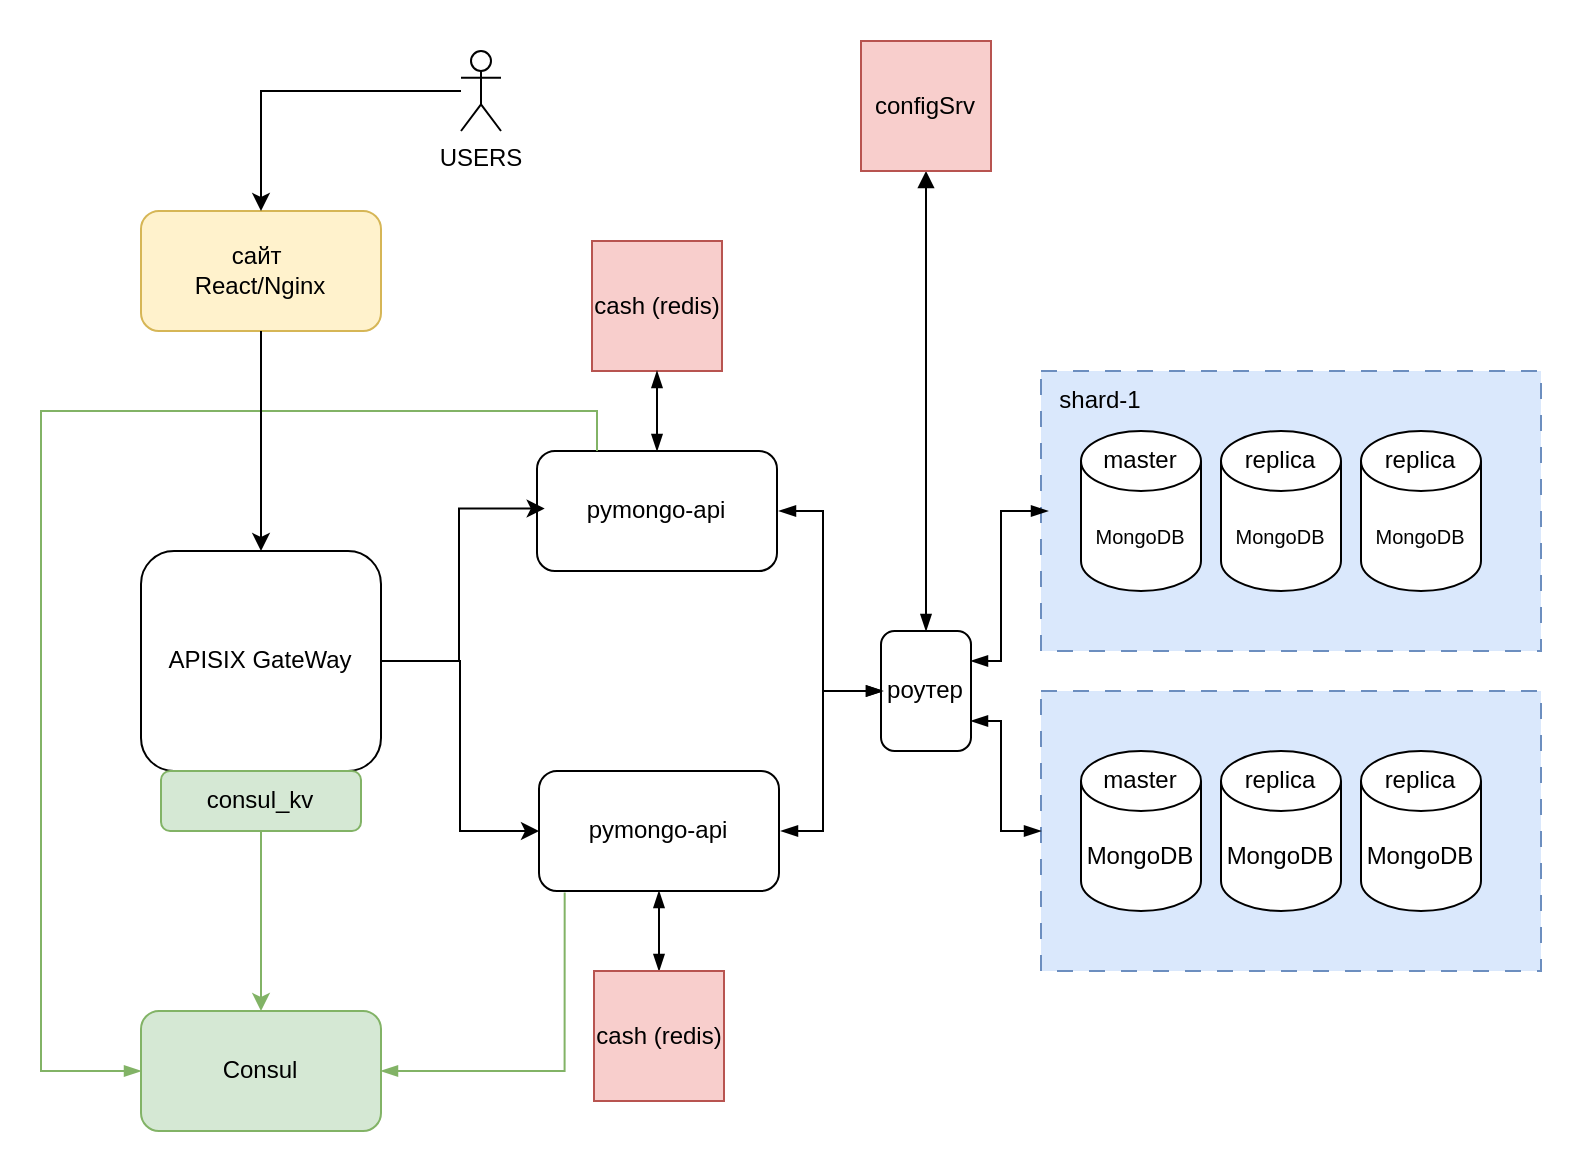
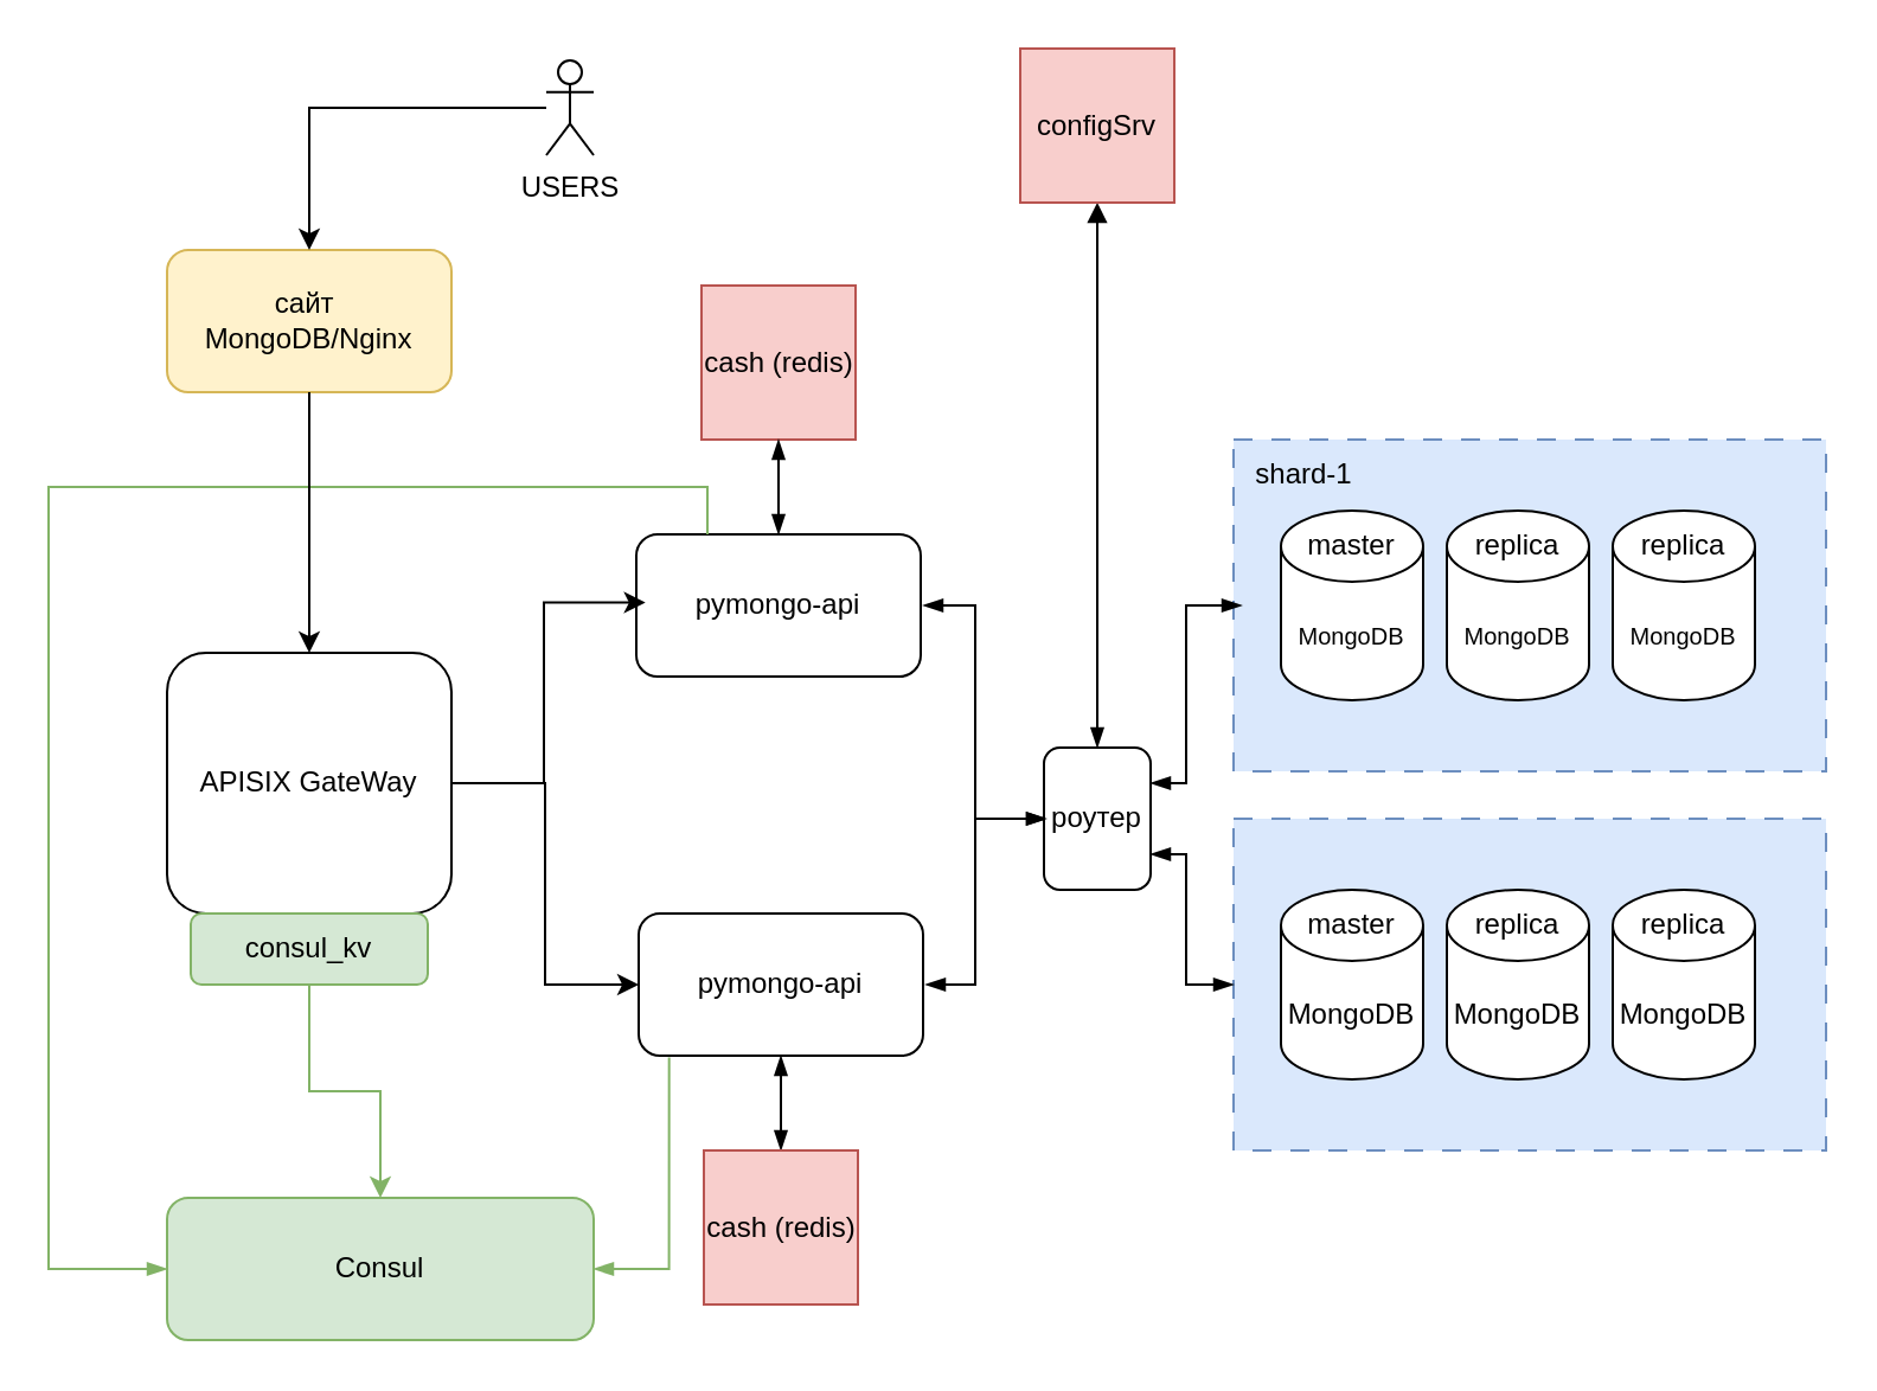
  <mxCell id="0" />
  <mxCell id="1" parent="0" />
  <mxCell id="2" value="" style="rounded=0;whiteSpace=wrap;html=1;strokeColor=#6c8ebf;dashed=1;dashPattern=8 8;fillColor=#dae8fc;" parent="1" vertex="1"><mxGeometry x="520" y="185" width="250" height="140" as="geometry" /></mxCell>
  <mxCell id="3" value="" style="rounded=0;whiteSpace=wrap;html=1;dashed=1;dashPattern=8 8;strokeWidth=1;perimeterSpacing=7;shadow=0;glass=0;fillColor=#dae8fc;strokeColor=#6c8ebf;" parent="1" vertex="1"><mxGeometry x="520" y="345" width="250" height="140" as="geometry" /></mxCell>
  <mxCell id="4" value="&lt;font style=&quot;font-size: 10px;&quot;&gt;MongoDB&lt;/font&gt;" style="shape=cylinder3;whiteSpace=wrap;html=1;boundedLbl=1;backgroundOutline=1;size=15;" parent="1" vertex="1"><mxGeometry x="540" y="215" width="60" height="80" as="geometry" /></mxCell>
  <mxCell id="5" style="edgeStyle=orthogonalEdgeStyle;rounded=0;orthogonalLoop=1;jettySize=auto;html=1;entryX=0.5;entryY=1;entryDx=0;entryDy=0;startArrow=blockThin;startFill=1;endArrow=blockThin;endFill=1;" parent="1" source="6" target="21" edge="1"><mxGeometry relative="1" as="geometry" /></mxCell>
  <mxCell id="6" value="pymongo-api" style="rounded=1;whiteSpace=wrap;html=1;" parent="1" vertex="1"><mxGeometry x="269" y="385" width="120" height="60" as="geometry" /></mxCell>
  <mxCell id="7" value="MongoDB" style="shape=cylinder3;whiteSpace=wrap;html=1;boundedLbl=1;backgroundOutline=1;size=15;" parent="1" vertex="1"><mxGeometry x="540" y="375" width="60" height="80" as="geometry" /></mxCell>
  <mxCell id="8" style="edgeStyle=orthogonalEdgeStyle;rounded=0;orthogonalLoop=1;jettySize=auto;html=1;exitX=1;exitY=0.25;exitDx=0;exitDy=0;startArrow=blockThin;startFill=1;endArrow=blockThin;endFill=1;" parent="1" edge="1" source="27"><mxGeometry relative="1" as="geometry"><mxPoint x="466" y="315" as="sourcePoint" /><mxPoint x="523.5" y="255" as="targetPoint" /><Array as="points"><mxPoint x="500" y="330" /><mxPoint x="500" y="255" /></Array></mxGeometry></mxCell>
  <mxCell id="9" style="edgeStyle=orthogonalEdgeStyle;rounded=0;orthogonalLoop=1;jettySize=auto;html=1;exitX=1;exitY=0.75;exitDx=0;exitDy=0;startArrow=blockThin;startFill=1;endArrow=blockThin;endFill=1;" parent="1" source="27" edge="1"><mxGeometry relative="1" as="geometry"><mxPoint x="485" y="415" as="sourcePoint" /><mxPoint x="520" y="415" as="targetPoint" /><Array as="points"><mxPoint x="500" y="360" /><mxPoint x="500" y="415" /></Array></mxGeometry></mxCell>
  <mxCell id="10" value="&lt;font style=&quot;font-size: 10px;&quot;&gt;MongoDB&lt;/font&gt;" style="shape=cylinder3;whiteSpace=wrap;html=1;boundedLbl=1;backgroundOutline=1;size=15;" parent="1" vertex="1"><mxGeometry x="610" y="215" width="60" height="80" as="geometry" /></mxCell>
  <mxCell id="11" value="&lt;font style=&quot;font-size: 10px;&quot;&gt;MongoDB&lt;/font&gt;" style="shape=cylinder3;whiteSpace=wrap;html=1;boundedLbl=1;backgroundOutline=1;size=15;" parent="1" vertex="1"><mxGeometry x="680" y="215" width="60" height="80" as="geometry" /></mxCell>
  <mxCell id="12" value="MongoDB" style="shape=cylinder3;whiteSpace=wrap;html=1;boundedLbl=1;backgroundOutline=1;size=15;" parent="1" vertex="1"><mxGeometry x="610" y="375" width="60" height="80" as="geometry" /></mxCell>
  <mxCell id="13" value="MongoDB" style="shape=cylinder3;whiteSpace=wrap;html=1;boundedLbl=1;backgroundOutline=1;size=15;" parent="1" vertex="1"><mxGeometry x="680" y="375" width="60" height="80" as="geometry" /></mxCell>
  <mxCell id="14" value="master" style="text;html=1;align=center;verticalAlign=middle;whiteSpace=wrap;rounded=0;" parent="1" vertex="1"><mxGeometry x="545" y="215" width="50" height="30" as="geometry" /></mxCell>
  <mxCell id="15" value="master" style="text;html=1;align=center;verticalAlign=middle;whiteSpace=wrap;rounded=0;" parent="1" vertex="1"><mxGeometry x="545" y="375" width="50" height="30" as="geometry" /></mxCell>
  <mxCell id="16" value="replica" style="text;html=1;align=center;verticalAlign=middle;whiteSpace=wrap;rounded=0;" parent="1" vertex="1"><mxGeometry x="610" y="215" width="60" height="30" as="geometry" /></mxCell>
  <mxCell id="17" value="replica" style="text;html=1;align=center;verticalAlign=middle;whiteSpace=wrap;rounded=0;" parent="1" vertex="1"><mxGeometry x="680" y="215" width="60" height="30" as="geometry" /></mxCell>
  <mxCell id="18" value="replica" style="text;html=1;align=center;verticalAlign=middle;whiteSpace=wrap;rounded=0;" parent="1" vertex="1"><mxGeometry x="610" y="375" width="60" height="30" as="geometry" /></mxCell>
  <mxCell id="19" value="replica" style="text;html=1;align=center;verticalAlign=middle;whiteSpace=wrap;rounded=0;" parent="1" vertex="1"><mxGeometry x="680" y="375" width="60" height="30" as="geometry" /></mxCell>
  <mxCell id="20" value="shard-1" style="text;html=1;align=center;verticalAlign=middle;whiteSpace=wrap;rounded=0;" parent="1" vertex="1"><mxGeometry x="520" y="185" width="60" height="30" as="geometry" /></mxCell>
  <mxCell id="21" value="cash (redis)" style="whiteSpace=wrap;html=1;aspect=fixed;fillColor=#f8cecc;strokeColor=#b85450;direction=west;" parent="1" vertex="1"><mxGeometry x="296.5" y="485" width="65" height="65" as="geometry" /></mxCell>
  <mxCell id="22" value="pymongo-api" style="rounded=1;whiteSpace=wrap;html=1;" vertex="1" parent="1"><mxGeometry x="268" y="225" width="120" height="60" as="geometry" /></mxCell>
  <mxCell id="23" value="cash (redis)" style="whiteSpace=wrap;html=1;aspect=fixed;fillColor=#f8cecc;strokeColor=#b85450;direction=west;" vertex="1" parent="1"><mxGeometry x="295.5" y="120" width="65" height="65" as="geometry" /></mxCell>
  <mxCell id="24" style="edgeStyle=orthogonalEdgeStyle;rounded=0;orthogonalLoop=1;jettySize=auto;html=1;startArrow=blockThin;startFill=1;endArrow=blockThin;endFill=1;exitX=0.5;exitY=0;exitDx=0;exitDy=0;" edge="1" parent="1" source="23"><mxGeometry relative="1" as="geometry"><mxPoint x="338" y="455" as="sourcePoint" /><mxPoint x="328" y="225" as="targetPoint" /></mxGeometry></mxCell>
  <mxCell id="25" style="edgeStyle=orthogonalEdgeStyle;rounded=0;orthogonalLoop=1;jettySize=auto;html=1;entryX=1;entryY=0.5;entryDx=0;entryDy=0;endArrow=blockThin;endFill=1;startArrow=blockThin;startFill=1;exitX=0;exitY=0.5;exitDx=0;exitDy=0;" edge="1" parent="1"><mxGeometry relative="1" as="geometry"><mxPoint x="441" y="345" as="sourcePoint" /><mxPoint x="389" y="255" as="targetPoint" /><Array as="points"><mxPoint x="411" y="345" /><mxPoint x="411" y="255" /></Array></mxGeometry></mxCell>
  <mxCell id="26" style="edgeStyle=orthogonalEdgeStyle;rounded=0;orthogonalLoop=1;jettySize=auto;html=1;startArrow=blockThin;startFill=1;endArrow=block;endFill=1;" edge="1" parent="1" source="27" target="29"><mxGeometry relative="1" as="geometry" /></mxCell>
  <mxCell id="27" value="роутер" style="rounded=1;whiteSpace=wrap;html=1;" vertex="1" parent="1"><mxGeometry x="440" y="315" width="45" height="60" as="geometry" /></mxCell>
  <mxCell id="28" style="edgeStyle=orthogonalEdgeStyle;rounded=0;orthogonalLoop=1;jettySize=auto;html=1;entryX=1;entryY=0.5;entryDx=0;entryDy=0;endArrow=blockThin;endFill=1;startArrow=blockThin;startFill=1;exitX=0;exitY=0.5;exitDx=0;exitDy=0;" edge="1" parent="1"><mxGeometry relative="1" as="geometry"><mxPoint x="441" y="345" as="sourcePoint" /><mxPoint x="390" y="415" as="targetPoint" /><Array as="points"><mxPoint x="411" y="345" /><mxPoint x="411" y="415" /></Array></mxGeometry></mxCell>
  <mxCell id="29" value="configSrv" style="whiteSpace=wrap;html=1;aspect=fixed;fillColor=#f8cecc;strokeColor=#b85450;direction=west;" vertex="1" parent="1"><mxGeometry x="430" y="20" width="65" height="65" as="geometry" /></mxCell>
  <mxCell id="30" style="edgeStyle=orthogonalEdgeStyle;rounded=0;orthogonalLoop=1;jettySize=auto;html=1;entryX=0;entryY=0.5;entryDx=0;entryDy=0;" edge="1" parent="1" source="31" target="6"><mxGeometry relative="1" as="geometry" /></mxCell>
  <mxCell id="31" value="APISIX GateWay" style="rounded=1;whiteSpace=wrap;html=1;" vertex="1" parent="1"><mxGeometry x="70" y="275" width="120" height="110" as="geometry" /></mxCell>
  <mxCell id="32" style="edgeStyle=orthogonalEdgeStyle;rounded=0;orthogonalLoop=1;jettySize=auto;html=1;entryX=0.032;entryY=0.48;entryDx=0;entryDy=0;entryPerimeter=0;" edge="1" parent="1" source="31" target="22"><mxGeometry relative="1" as="geometry" /></mxCell>
  <mxCell id="33" style="edgeStyle=orthogonalEdgeStyle;rounded=0;orthogonalLoop=1;jettySize=auto;html=1;entryX=0.5;entryY=0;entryDx=0;entryDy=0;fillColor=#d5e8d4;strokeColor=#82b366;" edge="1" parent="1" source="34" target="36"><mxGeometry relative="1" as="geometry" /></mxCell>
  <mxCell id="34" value="consul_kv" style="rounded=1;whiteSpace=wrap;html=1;fillColor=#d5e8d4;strokeColor=#82b366;" vertex="1" parent="1"><mxGeometry x="80" y="385" width="100" height="30" as="geometry" /></mxCell>
  <mxCell id="35" style="edgeStyle=orthogonalEdgeStyle;rounded=0;orthogonalLoop=1;jettySize=auto;html=1;entryX=0.25;entryY=0;entryDx=0;entryDy=0;fillColor=#d5e8d4;strokeColor=#82b366;startArrow=blockThin;startFill=1;endArrow=none;endFill=0;" edge="1" parent="1" source="36" target="22"><mxGeometry relative="1" as="geometry"><Array as="points"><mxPoint x="20" y="535" /><mxPoint x="20" y="205" /><mxPoint x="298" y="205" /></Array></mxGeometry></mxCell>
- <mxCell id="36" value="Consul" style="rounded=1;whiteSpace=wrap;html=1;fillColor=#d5e8d4;strokeColor=#82b366;" vertex="1" parent="1"><mxGeometry x="70" y="505" width="120" height="60" as="geometry" /></mxCell>
+ <mxCell id="36" value="Consul" style="rounded=1;whiteSpace=wrap;html=1;fillColor=#d5e8d4;strokeColor=#82b366;" vertex="1" parent="1"><mxGeometry x="70" y="505" width="180" height="60" as="geometry" /></mxCell>
  <mxCell id="37" style="edgeStyle=orthogonalEdgeStyle;rounded=0;orthogonalLoop=1;jettySize=auto;html=1;entryX=0.107;entryY=1.013;entryDx=0;entryDy=0;entryPerimeter=0;fillColor=#d5e8d4;strokeColor=#82b366;startArrow=blockThin;startFill=1;endArrow=none;endFill=0;" edge="1" parent="1" source="36" target="6"><mxGeometry relative="1" as="geometry" /></mxCell>
- <mxCell id="38" value="сайт&amp;nbsp;&lt;div&gt;React/Nginx&lt;/div&gt;" style="rounded=1;whiteSpace=wrap;html=1;fillColor=#fff2cc;strokeColor=#d6b656;" vertex="1" parent="1"><mxGeometry x="70" y="105" width="120" height="60" as="geometry" /></mxCell>
+ <mxCell id="38" value="сайт&amp;nbsp;&lt;div&gt;MongoDB/Nginx&lt;/div&gt;" style="rounded=1;whiteSpace=wrap;html=1;fillColor=#fff2cc;strokeColor=#d6b656;" vertex="1" parent="1"><mxGeometry x="70" y="105" width="120" height="60" as="geometry" /></mxCell>
  <mxCell id="39" style="edgeStyle=orthogonalEdgeStyle;rounded=0;orthogonalLoop=1;jettySize=auto;html=1;entryX=0.5;entryY=0;entryDx=0;entryDy=0;" edge="1" parent="1" source="38" target="31"><mxGeometry relative="1" as="geometry" /></mxCell>
  <mxCell id="40" value="" style="edgeStyle=orthogonalEdgeStyle;rounded=0;orthogonalLoop=1;jettySize=auto;html=1;" edge="1" parent="1" source="41" target="38"><mxGeometry relative="1" as="geometry" /></mxCell>
  <mxCell id="41" value="USERS" style="shape=umlActor;verticalLabelPosition=bottom;verticalAlign=top;html=1;outlineConnect=0;" vertex="1" parent="1"><mxGeometry x="230" y="25" width="20" height="40" as="geometry" /></mxCell>
